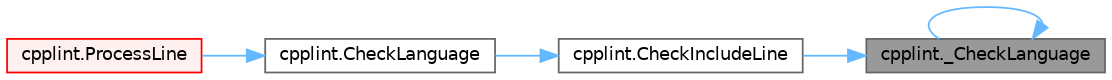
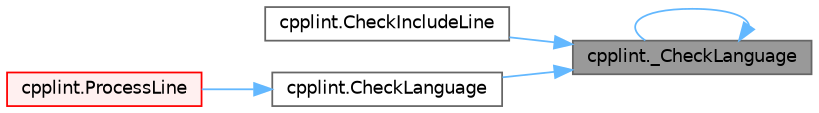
  digraph {
    rankdir=RL
    node [color=grey40 fillcolor=white fontname=Helvetica fontsize=10 shape=box style=filled]
    edge [color=steelblue1 dir=back fontname=Helvetica fontsize=10 labelfontname=Helvetica labelfontsize=10 style=solid]
    n1 [color=gray40 fillcolor=grey60 fontcolor=black height=0.2 label="cpplint._CheckLanguage" width=0.4]
    n2 [height=0.2 label="cpplint.CheckIncludeLine" width=0.4]
    n3 [height=0.2 label="cpplint.CheckLanguage" width=0.4]
    n4 [color=red fillcolor="#FFF0F0" height=0.2 label="cpplint.ProcessLine" width=0.4]
    n1 -> n1
    n1 -> n2
-   n2 -> n3
+   n1 -> n3
    n3 -> n4
  }
